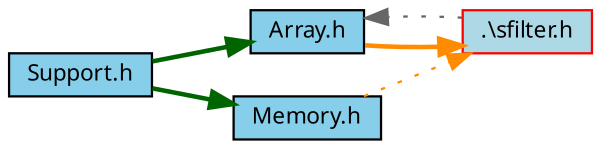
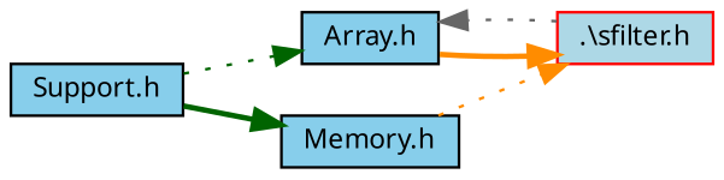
  digraph {
    rankdir=LR
    node [color=black fillcolor=skyblue fontname="FreeSans.ttf" fontsize=10 shape=record style=filled]
    edge [color=darkgreen fontname="FreeSans.ttf" fontsize=10 labelfontname="FreeSans.ttf" labelfontsize=10 style=bold]
    n1 [fontcolor=black height=0.2 label="Support.h" width=0.4]
    n2 [height=0.2 label="Array.h" width=0.4]
    n3 [height=0.2 label="Memory.h" width=0.4]
    n4 [color=red fillcolor=lightblue height=0.2 label=".\\sfilter.h" width=0.4]
-   n1 -> n2
+   n1 -> n2 [style=dotted]
    n1 -> n3
    n2 -> n4 [color=darkorange]
    n3 -> n4 [color=darkorange style=dotted]
    n4 -> n2 [color=gray40 style=dotted]
  }
